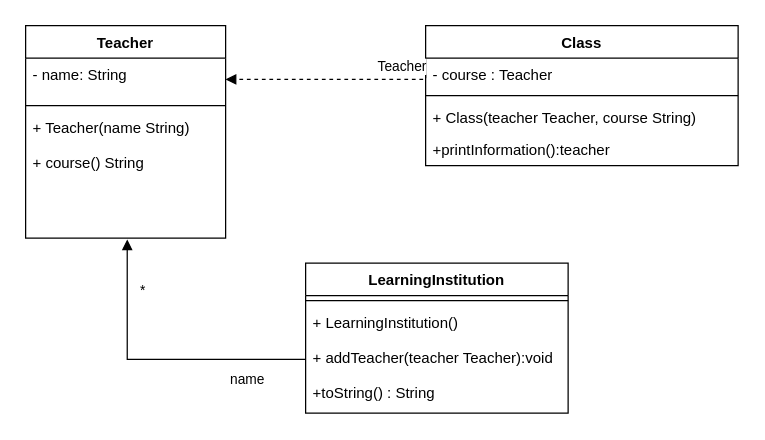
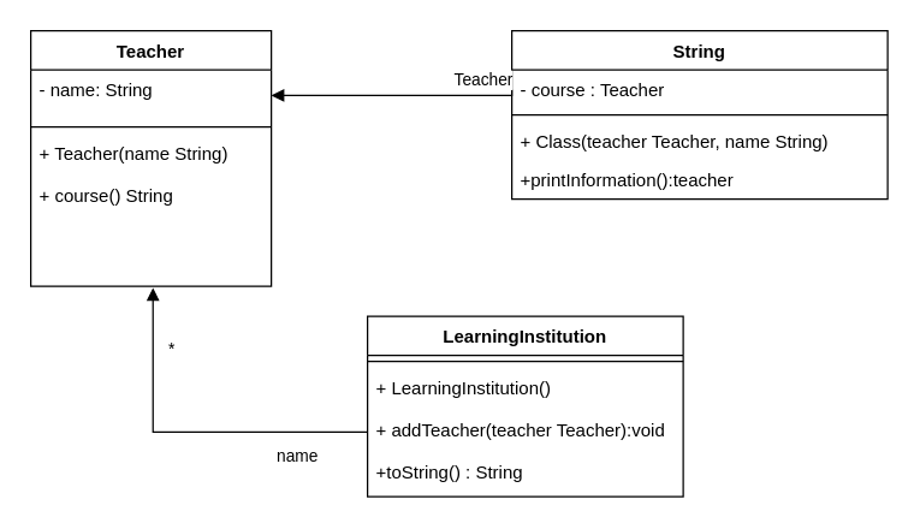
  <mxCell id="0" />
  <mxCell id="1" parent="0" />
  <mxCell id="2" value="Teacher" style="swimlane;fontStyle=1;align=center;verticalAlign=top;childLayout=stackLayout;horizontal=1;startSize=26;horizontalStack=0;resizeParent=1;resizeParentMax=0;resizeLast=0;collapsible=1;marginBottom=0;" vertex="1" parent="1"><mxGeometry x="20" y="20" width="160" height="170" as="geometry"><mxRectangle x="110" y="120" width="90" height="30" as="alternateBounds" /></mxGeometry></mxCell>
  <mxCell id="3" value="- name: String" style="text;strokeColor=none;fillColor=none;align=left;verticalAlign=top;spacingLeft=4;spacingRight=4;overflow=hidden;rotatable=0;points=[[0,0.5],[1,0.5]];portConstraint=eastwest;" vertex="1" parent="2"><mxGeometry y="26" width="160" height="34" as="geometry" /></mxCell>
  <mxCell id="4" value="" style="line;strokeWidth=1;fillColor=none;align=left;verticalAlign=middle;spacingTop=-1;spacingLeft=3;spacingRight=3;rotatable=0;labelPosition=right;points=[];portConstraint=eastwest;strokeColor=inherit;" vertex="1" parent="2"><mxGeometry y="60" width="160" height="8" as="geometry" /></mxCell>
  <mxCell id="5" value="+ Teacher(name String)&#10;&#10;+ course() String" style="text;strokeColor=none;fillColor=none;align=left;verticalAlign=top;spacingLeft=4;spacingRight=4;overflow=hidden;rotatable=0;points=[[0,0.5],[1,0.5]];portConstraint=eastwest;" vertex="1" parent="2"><mxGeometry y="68" width="160" height="102" as="geometry" /></mxCell>
- <mxCell id="6" value="Class" style="swimlane;fontStyle=1;align=center;verticalAlign=top;childLayout=stackLayout;horizontal=1;startSize=26;horizontalStack=0;resizeParent=1;resizeParentMax=0;resizeLast=0;collapsible=1;marginBottom=0;" vertex="1" parent="1"><mxGeometry x="340" y="20" width="250" height="112" as="geometry"><mxRectangle x="430" y="120" width="70" height="30" as="alternateBounds" /></mxGeometry></mxCell>
+ <mxCell id="6" value="String" style="swimlane;fontStyle=1;align=center;verticalAlign=top;childLayout=stackLayout;horizontal=1;startSize=26;horizontalStack=0;resizeParent=1;resizeParentMax=0;resizeLast=0;collapsible=1;marginBottom=0;" vertex="1" parent="1"><mxGeometry x="340" y="20" width="250" height="112" as="geometry"><mxRectangle x="430" y="120" width="70" height="30" as="alternateBounds" /></mxGeometry></mxCell>
  <mxCell id="7" value="- course : Teacher" style="text;strokeColor=none;fillColor=none;align=left;verticalAlign=top;spacingLeft=4;spacingRight=4;overflow=hidden;rotatable=0;points=[[0,0.5],[1,0.5]];portConstraint=eastwest;" vertex="1" parent="6"><mxGeometry y="26" width="250" height="26" as="geometry" /></mxCell>
  <mxCell id="8" value="" style="line;strokeWidth=1;fillColor=none;align=left;verticalAlign=middle;spacingTop=-1;spacingLeft=3;spacingRight=3;rotatable=0;labelPosition=right;points=[];portConstraint=eastwest;strokeColor=inherit;" vertex="1" parent="6"><mxGeometry y="52" width="250" height="8" as="geometry" /></mxCell>
- <mxCell id="9" value="+ Class(teacher Teacher, course String)" style="text;strokeColor=none;fillColor=none;align=left;verticalAlign=top;spacingLeft=4;spacingRight=4;overflow=hidden;rotatable=0;points=[[0,0.5],[1,0.5]];portConstraint=eastwest;" vertex="1" parent="6"><mxGeometry y="60" width="250" height="26" as="geometry" /></mxCell>
+ <mxCell id="9" value="+ Class(teacher Teacher, name String)" style="text;strokeColor=none;fillColor=none;align=left;verticalAlign=top;spacingLeft=4;spacingRight=4;overflow=hidden;rotatable=0;points=[[0,0.5],[1,0.5]];portConstraint=eastwest;" vertex="1" parent="6"><mxGeometry y="60" width="250" height="26" as="geometry" /></mxCell>
  <mxCell id="10" value="+printInformation():teacher" style="text;strokeColor=none;fillColor=none;align=left;verticalAlign=top;spacingLeft=4;spacingRight=4;overflow=hidden;rotatable=0;points=[[0,0.5],[1,0.5]];portConstraint=eastwest;" vertex="1" parent="6"><mxGeometry y="86" width="250" height="26" as="geometry" /></mxCell>
- <mxCell id="11" value="Teacher" style="endArrow=block;endFill=1;html=1;edgeStyle=orthogonalEdgeStyle;align=left;verticalAlign=top;rounded=0;entryX=1;entryY=0.5;entryDx=0;entryDy=0;exitX=0;exitY=0.5;exitDx=0;exitDy=0;dashed=1;" edge="1" parent="1" source="7" target="3"><mxGeometry x="-0.463" y="-23" relative="1" as="geometry"><mxPoint x="290" y="63" as="sourcePoint" /><mxPoint x="240" y="62.5" as="targetPoint" /><Array as="points"><mxPoint x="340" y="63" /></Array><mxPoint as="offset" /></mxGeometry></mxCell>
+ <mxCell id="11" value="Teacher" style="endArrow=block;endFill=1;html=1;edgeStyle=orthogonalEdgeStyle;align=left;verticalAlign=top;rounded=0;entryX=1;entryY=0.5;entryDx=0;entryDy=0;exitX=0;exitY=0.5;exitDx=0;exitDy=0;" edge="1" parent="1" source="7" target="3"><mxGeometry x="-0.463" y="-23" relative="1" as="geometry"><mxPoint x="290" y="63" as="sourcePoint" /><mxPoint x="240" y="62.5" as="targetPoint" /><Array as="points"><mxPoint x="340" y="63" /></Array><mxPoint as="offset" /></mxGeometry></mxCell>
  <mxCell id="12" value="LearningInstitution" style="swimlane;fontStyle=1;align=center;verticalAlign=top;childLayout=stackLayout;horizontal=1;startSize=26;horizontalStack=0;resizeParent=1;resizeParentMax=0;resizeLast=0;collapsible=1;marginBottom=0;" vertex="1" parent="1"><mxGeometry x="244" y="210" width="210" height="120" as="geometry" /></mxCell>
  <mxCell id="13" value="" style="line;strokeWidth=1;fillColor=none;align=left;verticalAlign=middle;spacingTop=-1;spacingLeft=3;spacingRight=3;rotatable=0;labelPosition=right;points=[];portConstraint=eastwest;strokeColor=inherit;" vertex="1" parent="12"><mxGeometry y="26" width="210" height="8" as="geometry" /></mxCell>
  <mxCell id="14" value="+ LearningInstitution()&#10;&#10;+ addTeacher(teacher Teacher):void&#10;&#10;+toString() : String" style="text;strokeColor=none;fillColor=none;align=left;verticalAlign=top;spacingLeft=4;spacingRight=4;overflow=hidden;rotatable=0;points=[[0,0.5],[1,0.5]];portConstraint=eastwest;" vertex="1" parent="12"><mxGeometry y="34" width="210" height="86" as="geometry" /></mxCell>
  <mxCell id="15" value="name" style="endArrow=block;endFill=1;html=1;edgeStyle=orthogonalEdgeStyle;align=left;verticalAlign=top;rounded=0;entryX=0.508;entryY=1.01;entryDx=0;entryDy=0;entryPerimeter=0;exitX=0;exitY=0.5;exitDx=0;exitDy=0;" edge="1" parent="1" source="14" target="5"><mxGeometry x="-0.482" y="3" relative="1" as="geometry"><mxPoint x="50" y="260" as="sourcePoint" /><mxPoint x="210" y="260" as="targetPoint" /><mxPoint as="offset" /></mxGeometry></mxCell>
  <mxCell id="16" value="*" style="edgeLabel;resizable=0;html=1;align=left;verticalAlign=bottom;" connectable="0" vertex="1" parent="15"><mxGeometry x="-1" relative="1" as="geometry"><mxPoint x="-134" y="-47" as="offset" /></mxGeometry></mxCell>
